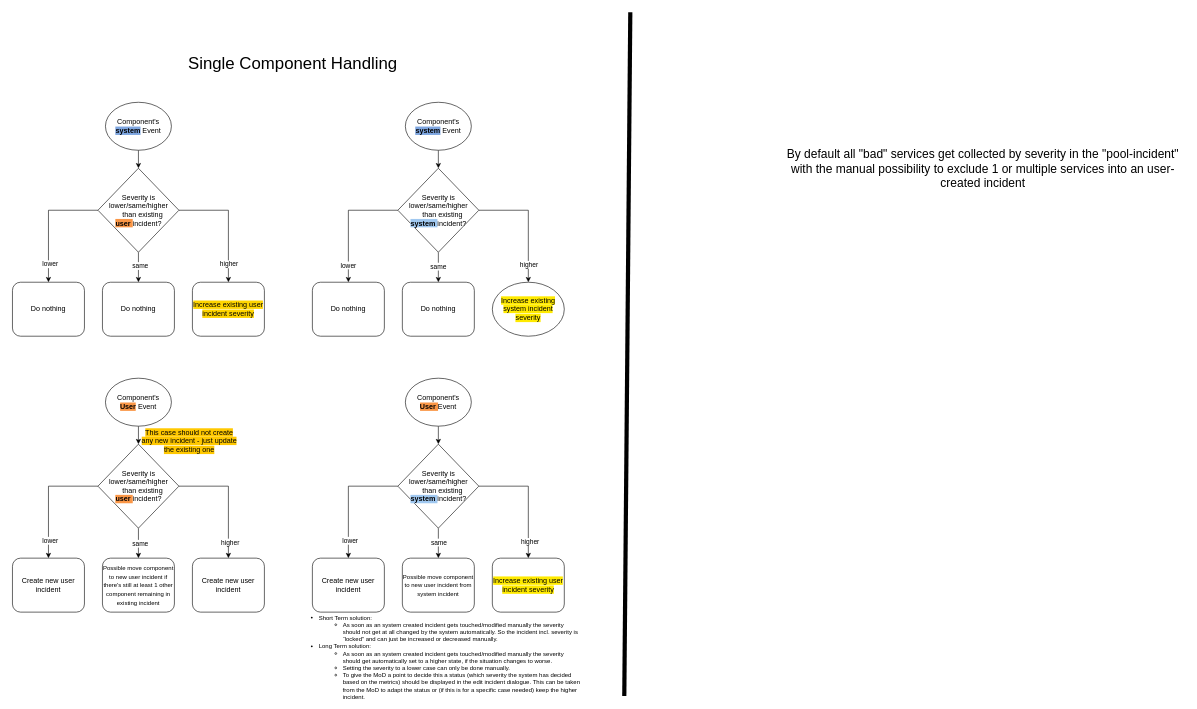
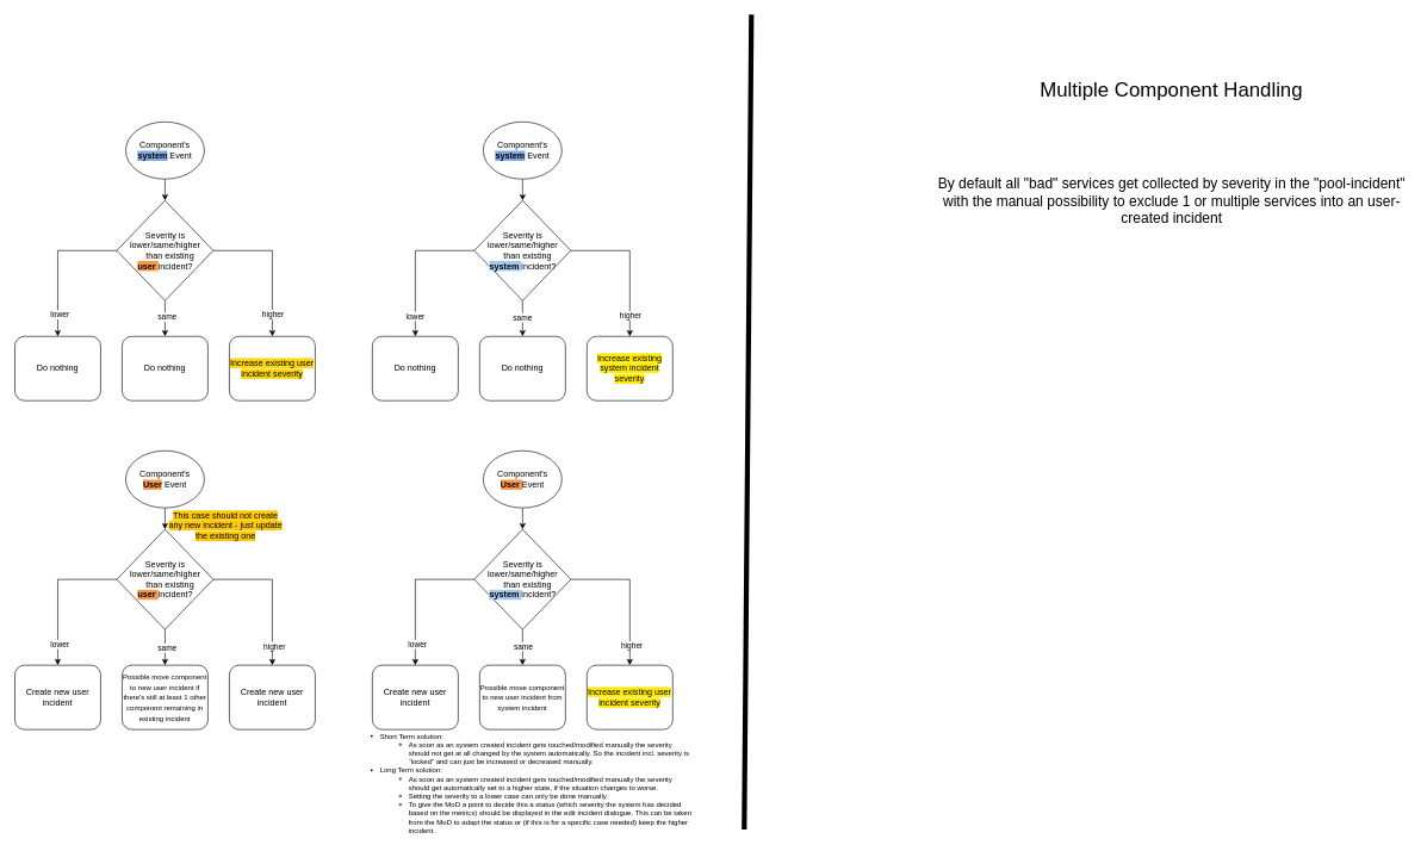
  <mxCell id="0" />
  <mxCell id="1" parent="0" />
  <mxCell id="2" style="edgeStyle=orthogonalEdgeStyle;rounded=0;orthogonalLoop=1;jettySize=auto;html=1;exitX=0.5;exitY=1;exitDx=0;exitDy=0;entryX=0.5;entryY=0;entryDx=0;entryDy=0;" parent="1" source="3" target="10" edge="1"><mxGeometry relative="1" as="geometry" /></mxCell>
  <mxCell id="3" value="Component's &lt;b&gt;&lt;span style=&quot;background-color: rgb(126, 166, 224);&quot;&gt;system&lt;/span&gt; &lt;/b&gt;Event" style="ellipse;whiteSpace=wrap;html=1;" parent="1" vertex="1"><mxGeometry x="175" y="170" width="110" height="80" as="geometry" /></mxCell>
  <mxCell id="4" style="edgeStyle=orthogonalEdgeStyle;rounded=0;orthogonalLoop=1;jettySize=auto;html=1;exitX=0.5;exitY=1;exitDx=0;exitDy=0;entryX=0.5;entryY=0;entryDx=0;entryDy=0;" parent="1" source="10" target="12" edge="1"><mxGeometry relative="1" as="geometry" /></mxCell>
  <mxCell id="5" value="same" style="edgeLabel;html=1;align=center;verticalAlign=middle;resizable=0;points=[];" parent="4" vertex="1" connectable="0"><mxGeometry x="-0.133" y="2" relative="1" as="geometry"><mxPoint as="offset" /></mxGeometry></mxCell>
  <mxCell id="6" style="edgeStyle=orthogonalEdgeStyle;rounded=0;orthogonalLoop=1;jettySize=auto;html=1;exitX=0;exitY=0.5;exitDx=0;exitDy=0;entryX=0.5;entryY=0;entryDx=0;entryDy=0;" parent="1" source="10" target="11" edge="1"><mxGeometry relative="1" as="geometry" /></mxCell>
  <mxCell id="7" value="&lt;div&gt;lower&lt;/div&gt;" style="edgeLabel;html=1;align=center;verticalAlign=middle;resizable=0;points=[];" parent="6" vertex="1" connectable="0"><mxGeometry x="0.687" y="2" relative="1" as="geometry"><mxPoint y="1" as="offset" /></mxGeometry></mxCell>
  <mxCell id="8" style="edgeStyle=orthogonalEdgeStyle;rounded=0;orthogonalLoop=1;jettySize=auto;html=1;exitX=1;exitY=0.5;exitDx=0;exitDy=0;entryX=0.5;entryY=0;entryDx=0;entryDy=0;" parent="1" source="10" target="13" edge="1"><mxGeometry relative="1" as="geometry" /></mxCell>
  <mxCell id="9" value="higher" style="edgeLabel;html=1;align=center;verticalAlign=middle;resizable=0;points=[];" parent="8" vertex="1" connectable="0"><mxGeometry x="0.687" relative="1" as="geometry"><mxPoint y="1" as="offset" /></mxGeometry></mxCell>
  <mxCell id="10" value="Severity is &#09;&lt;br&gt;lower/same/higher &lt;br&gt;&lt;span style=&quot;&quot;&gt;&lt;span style=&quot;white-space: pre;&quot;&gt;&amp;nbsp;&amp;nbsp;&amp;nbsp;&amp;nbsp;&lt;/span&gt;&lt;/span&gt;than existing &lt;br&gt;&lt;b&gt;&lt;span style=&quot;background-color: rgb(250 , 150 , 70)&quot;&gt;user &lt;/span&gt;&lt;/b&gt;incident?" style="rhombus;whiteSpace=wrap;html=1;" parent="1" vertex="1"><mxGeometry x="162.5" y="280" width="135" height="140" as="geometry" /></mxCell>
  <mxCell id="11" value="Do nothing" style="rounded=1;whiteSpace=wrap;html=1;" parent="1" vertex="1"><mxGeometry x="20" y="470" width="120" height="90" as="geometry" /></mxCell>
  <mxCell id="12" value="Do nothing" style="rounded=1;whiteSpace=wrap;html=1;" parent="1" vertex="1"><mxGeometry x="170" y="470" width="120" height="90" as="geometry" /></mxCell>
  <mxCell id="13" value="&lt;span style=&quot;background-color: rgb(255, 213, 0);&quot;&gt;Increase existing user incident severity&lt;/span&gt;" style="rounded=1;whiteSpace=wrap;html=1;" parent="1" vertex="1"><mxGeometry x="320" y="470" width="120" height="90" as="geometry" /></mxCell>
  <mxCell id="14" style="edgeStyle=orthogonalEdgeStyle;rounded=0;orthogonalLoop=1;jettySize=auto;html=1;exitX=0.5;exitY=1;exitDx=0;exitDy=0;entryX=0.5;entryY=0;entryDx=0;entryDy=0;" parent="1" source="15" target="22" edge="1"><mxGeometry relative="1" as="geometry" /></mxCell>
  <mxCell id="15" value="Component's &lt;b&gt;&lt;span style=&quot;background-color: rgb(126, 166, 224);&quot;&gt;system&lt;/span&gt; &lt;/b&gt;Event" style="ellipse;whiteSpace=wrap;html=1;" parent="1" vertex="1"><mxGeometry x="675" y="170" width="110" height="80" as="geometry" /></mxCell>
  <mxCell id="16" style="edgeStyle=orthogonalEdgeStyle;rounded=0;orthogonalLoop=1;jettySize=auto;html=1;exitX=0.5;exitY=1;exitDx=0;exitDy=0;entryX=0.5;entryY=0;entryDx=0;entryDy=0;" parent="1" source="22" target="24" edge="1"><mxGeometry relative="1" as="geometry" /></mxCell>
  <mxCell id="17" value="same" style="edgeLabel;html=1;align=center;verticalAlign=middle;resizable=0;points=[];" parent="16" vertex="1" connectable="0"><mxGeometry x="-0.067" y="-1" relative="1" as="geometry"><mxPoint as="offset" /></mxGeometry></mxCell>
  <mxCell id="18" style="edgeStyle=orthogonalEdgeStyle;rounded=0;orthogonalLoop=1;jettySize=auto;html=1;exitX=0;exitY=0.5;exitDx=0;exitDy=0;entryX=0.5;entryY=0;entryDx=0;entryDy=0;" parent="1" source="22" target="23" edge="1"><mxGeometry relative="1" as="geometry" /></mxCell>
  <mxCell id="19" value="lower" style="edgeLabel;html=1;align=center;verticalAlign=middle;resizable=0;points=[];" parent="18" vertex="1" connectable="0"><mxGeometry x="0.704" y="-1" relative="1" as="geometry"><mxPoint y="1" as="offset" /></mxGeometry></mxCell>
  <mxCell id="20" style="edgeStyle=orthogonalEdgeStyle;rounded=0;orthogonalLoop=1;jettySize=auto;html=1;exitX=1;exitY=0.5;exitDx=0;exitDy=0;entryX=0.5;entryY=0;entryDx=0;entryDy=0;" parent="1" source="22" target="25" edge="1"><mxGeometry relative="1" as="geometry" /></mxCell>
  <mxCell id="21" value="higher" style="edgeLabel;html=1;align=center;verticalAlign=middle;resizable=0;points=[];" parent="20" vertex="1" connectable="0"><mxGeometry x="0.72" relative="1" as="geometry"><mxPoint y="-1" as="offset" /></mxGeometry></mxCell>
  <mxCell id="22" value="Severity is &#09;&lt;br&gt;lower/same/higher &lt;br&gt;&lt;span style=&quot;&quot;&gt;&lt;span style=&quot;white-space: pre;&quot;&gt;&amp;nbsp;&amp;nbsp;&amp;nbsp;&amp;nbsp;&lt;/span&gt;&lt;/span&gt;than existing &lt;br&gt;&lt;b&gt;&lt;span style=&quot;background-color: rgb(160 , 200 , 240)&quot;&gt;system &lt;/span&gt;&lt;/b&gt;incident?" style="rhombus;whiteSpace=wrap;html=1;" parent="1" vertex="1"><mxGeometry x="662.5" y="280" width="135" height="140" as="geometry" /></mxCell>
  <mxCell id="23" value="Do nothing" style="rounded=1;whiteSpace=wrap;html=1;" parent="1" vertex="1"><mxGeometry x="520" y="470" width="120" height="90" as="geometry" /></mxCell>
  <mxCell id="24" value="Do nothing" style="rounded=1;whiteSpace=wrap;html=1;" parent="1" vertex="1"><mxGeometry x="670" y="470" width="120" height="90" as="geometry" /></mxCell>
- <mxCell id="25" value="&lt;span style=&quot;background-color: rgb(255, 234, 0);&quot;&gt;Increase existing system incident severity&lt;/span&gt;" style="ellipse;whiteSpace=wrap;html=1;" parent="1" vertex="1"><mxGeometry x="820" y="470" width="120" height="90" as="geometry" /></mxCell>
+ <mxCell id="25" value="&lt;span style=&quot;background-color: rgb(255, 234, 0);&quot;&gt;Increase existing system incident severity&lt;/span&gt;" style="rounded=1;whiteSpace=wrap;html=1;" parent="1" vertex="1"><mxGeometry x="820" y="470" width="120" height="90" as="geometry" /></mxCell>
  <mxCell id="26" style="edgeStyle=orthogonalEdgeStyle;rounded=0;orthogonalLoop=1;jettySize=auto;html=1;exitX=0.5;exitY=1;exitDx=0;exitDy=0;entryX=0.5;entryY=0;entryDx=0;entryDy=0;" parent="1" source="27" target="34" edge="1"><mxGeometry relative="1" as="geometry" /></mxCell>
  <mxCell id="27" value="Component's&lt;br&gt; &lt;b&gt;&lt;span style=&quot;background-color: rgb(250, 150, 70);&quot;&gt;User&lt;/span&gt; &lt;/b&gt;Event" style="ellipse;whiteSpace=wrap;html=1;" parent="1" vertex="1"><mxGeometry x="175" y="630" width="110" height="80" as="geometry" /></mxCell>
  <mxCell id="28" style="edgeStyle=orthogonalEdgeStyle;rounded=0;orthogonalLoop=1;jettySize=auto;html=1;exitX=0.5;exitY=1;exitDx=0;exitDy=0;entryX=0.5;entryY=0;entryDx=0;entryDy=0;" parent="1" source="34" target="36" edge="1"><mxGeometry relative="1" as="geometry" /></mxCell>
  <mxCell id="29" value="same" style="edgeLabel;html=1;align=center;verticalAlign=middle;resizable=0;points=[];" parent="28" vertex="1" connectable="0"><mxGeometry y="2" relative="1" as="geometry"><mxPoint as="offset" /></mxGeometry></mxCell>
  <mxCell id="30" style="edgeStyle=orthogonalEdgeStyle;rounded=0;orthogonalLoop=1;jettySize=auto;html=1;exitX=0;exitY=0.5;exitDx=0;exitDy=0;entryX=0.5;entryY=0;entryDx=0;entryDy=0;" parent="1" source="34" target="35" edge="1"><mxGeometry relative="1" as="geometry" /></mxCell>
  <mxCell id="31" value="lower" style="edgeLabel;html=1;align=center;verticalAlign=middle;resizable=0;points=[];" parent="30" vertex="1" connectable="0"><mxGeometry x="0.72" y="2" relative="1" as="geometry"><mxPoint y="-1" as="offset" /></mxGeometry></mxCell>
  <mxCell id="32" style="edgeStyle=orthogonalEdgeStyle;rounded=0;orthogonalLoop=1;jettySize=auto;html=1;exitX=1;exitY=0.5;exitDx=0;exitDy=0;entryX=0.5;entryY=0;entryDx=0;entryDy=0;" parent="1" source="34" target="37" edge="1"><mxGeometry relative="1" as="geometry" /></mxCell>
  <mxCell id="33" value="higher" style="edgeLabel;html=1;align=center;verticalAlign=middle;resizable=0;points=[];" parent="32" vertex="1" connectable="0"><mxGeometry x="0.704" y="2" relative="1" as="geometry"><mxPoint y="3" as="offset" /></mxGeometry></mxCell>
  <mxCell id="34" value="Severity is &#09;&lt;br&gt;lower/same/higher &lt;br&gt;&lt;span style=&quot;&quot;&gt;&lt;span style=&quot;white-space: pre;&quot;&gt;&amp;nbsp;&amp;nbsp;&amp;nbsp;&amp;nbsp;&lt;/span&gt;&lt;/span&gt;than existing &lt;br&gt;&lt;b&gt;&lt;span style=&quot;background-color: rgb(250 , 150 , 70)&quot;&gt;user &lt;/span&gt;&lt;/b&gt;incident?" style="rhombus;whiteSpace=wrap;html=1;" parent="1" vertex="1"><mxGeometry x="162.5" y="740" width="135" height="140" as="geometry" /></mxCell>
  <mxCell id="35" value="Create new user incident" style="rounded=1;whiteSpace=wrap;html=1;" parent="1" vertex="1"><mxGeometry x="20" y="930" width="120" height="90" as="geometry" /></mxCell>
  <mxCell id="36" value="&lt;font style=&quot;font-size: 10px&quot;&gt;Possible move component to new user incident if there's still at least 1 other component remaining in existing incident&lt;/font&gt;" style="rounded=1;whiteSpace=wrap;html=1;" parent="1" vertex="1"><mxGeometry x="170" y="930" width="120" height="90" as="geometry" /></mxCell>
  <mxCell id="37" value="Create new user incident" style="rounded=1;whiteSpace=wrap;html=1;" parent="1" vertex="1"><mxGeometry x="320" y="930" width="120" height="90" as="geometry" /></mxCell>
  <mxCell id="38" style="edgeStyle=orthogonalEdgeStyle;rounded=0;orthogonalLoop=1;jettySize=auto;html=1;exitX=0.5;exitY=1;exitDx=0;exitDy=0;entryX=0.5;entryY=0;entryDx=0;entryDy=0;" parent="1" source="39" target="46" edge="1"><mxGeometry relative="1" as="geometry" /></mxCell>
  <mxCell id="39" value="Component's&lt;br&gt; &lt;b&gt;&lt;span style=&quot;background-color: rgb(250, 150, 70);&quot;&gt;User &lt;/span&gt;&lt;/b&gt;Event" style="ellipse;whiteSpace=wrap;html=1;" parent="1" vertex="1"><mxGeometry x="675" y="630" width="110" height="80" as="geometry" /></mxCell>
  <mxCell id="40" style="edgeStyle=orthogonalEdgeStyle;rounded=0;orthogonalLoop=1;jettySize=auto;html=1;exitX=0.5;exitY=1;exitDx=0;exitDy=0;entryX=0.5;entryY=0;entryDx=0;entryDy=0;" parent="1" source="46" target="48" edge="1"><mxGeometry relative="1" as="geometry" /></mxCell>
  <mxCell id="41" value="same" style="edgeLabel;html=1;align=center;verticalAlign=middle;resizable=0;points=[];" parent="40" vertex="1" connectable="0"><mxGeometry x="-0.133" relative="1" as="geometry"><mxPoint y="1" as="offset" /></mxGeometry></mxCell>
  <mxCell id="42" style="edgeStyle=orthogonalEdgeStyle;rounded=0;orthogonalLoop=1;jettySize=auto;html=1;exitX=0;exitY=0.5;exitDx=0;exitDy=0;entryX=0.5;entryY=0;entryDx=0;entryDy=0;" parent="1" source="46" target="47" edge="1"><mxGeometry relative="1" as="geometry" /></mxCell>
  <mxCell id="43" value="lower" style="edgeLabel;html=1;align=center;verticalAlign=middle;resizable=0;points=[];" parent="42" vertex="1" connectable="0"><mxGeometry x="0.72" y="2" relative="1" as="geometry"><mxPoint y="-1" as="offset" /></mxGeometry></mxCell>
  <mxCell id="44" style="edgeStyle=orthogonalEdgeStyle;rounded=0;orthogonalLoop=1;jettySize=auto;html=1;exitX=1;exitY=0.5;exitDx=0;exitDy=0;entryX=0.5;entryY=0;entryDx=0;entryDy=0;" parent="1" source="46" target="49" edge="1"><mxGeometry relative="1" as="geometry" /></mxCell>
  <mxCell id="45" value="higher" style="edgeLabel;html=1;align=center;verticalAlign=middle;resizable=0;points=[];" parent="44" vertex="1" connectable="0"><mxGeometry x="0.704" y="2" relative="1" as="geometry"><mxPoint y="2" as="offset" /></mxGeometry></mxCell>
  <mxCell id="46" value="Severity is &#09;&lt;br&gt;lower/same/higher &lt;br&gt;&lt;span style=&quot;&quot;&gt;&lt;span style=&quot;white-space: pre;&quot;&gt;&amp;nbsp;&amp;nbsp;&amp;nbsp;&amp;nbsp;&lt;/span&gt;&lt;/span&gt;than existing &lt;br&gt;&lt;b&gt;&lt;span style=&quot;background-color: rgb(160 , 200 , 240)&quot;&gt;system &lt;/span&gt;&lt;/b&gt;incident?" style="rhombus;whiteSpace=wrap;html=1;" parent="1" vertex="1"><mxGeometry x="662.5" y="740" width="135" height="140" as="geometry" /></mxCell>
  <mxCell id="47" value="Create new user incident" style="rounded=1;whiteSpace=wrap;html=1;" parent="1" vertex="1"><mxGeometry x="520" y="930" width="120" height="90" as="geometry" /></mxCell>
  <mxCell id="48" value="&lt;font style=&quot;font-size: 10px&quot;&gt;Possible move component to new user incident from system incident&lt;/font&gt;" style="rounded=1;whiteSpace=wrap;html=1;" parent="1" vertex="1"><mxGeometry x="670" y="930" width="120" height="90" as="geometry" /></mxCell>
  <mxCell id="49" value="&lt;span style=&quot;color: rgb(0, 0, 0); font-family: Helvetica; font-size: 12px; font-style: normal; font-variant-ligatures: normal; font-variant-caps: normal; font-weight: 400; letter-spacing: normal; orphans: 2; text-align: center; text-indent: 0px; text-transform: none; widows: 2; word-spacing: 0px; -webkit-text-stroke-width: 0px; background-color: rgb(255, 234, 0); text-decoration-thickness: initial; text-decoration-style: initial; text-decoration-color: initial; float: none; display: inline !important;&quot;&gt;Increase existing user incident severity&lt;/span&gt;" style="rounded=1;whiteSpace=wrap;html=1;" parent="1" vertex="1"><mxGeometry x="820" y="930" width="120" height="90" as="geometry" /></mxCell>
  <mxCell id="50" value="&lt;span style=&quot;background-color: rgb(255, 200, 0);&quot;&gt;This case should not create any new incident - just update the existing one&lt;/span&gt;" style="text;html=1;strokeColor=none;fillColor=none;align=center;verticalAlign=middle;whiteSpace=wrap;rounded=0;" parent="1" vertex="1"><mxGeometry x="230" y="720" width="170" height="30" as="geometry" /></mxCell>
  <mxCell id="51" value="&lt;ul style=&quot;margin-bottom: 0cm; text-align: start; margin-top: 0cm; font-size: 10px;&quot; type=&quot;disc&quot;&gt;&lt;li style=&quot;margin: 0cm; font-family: Calibri, sans-serif;&quot; class=&quot;MsoListParagraph&quot;&gt;Short Term solution:&lt;/li&gt;&lt;ul style=&quot;margin-bottom: 0cm; margin-top: 0cm;&quot; type=&quot;circle&quot;&gt;&lt;li style=&quot;margin: 0cm; font-family: Calibri, sans-serif;&quot; class=&quot;MsoListParagraph&quot;&gt;&lt;span lang=&quot;EN-US&quot;&gt;As soon as an system created incident gets touched/modified manually the severity should not get at all changed by the system automatically. So the incident incl. severity is “locked” and can just be increased or decreased manually.&lt;/span&gt;&lt;/li&gt;&lt;/ul&gt;&lt;li style=&quot;margin: 0cm; font-family: Calibri, sans-serif;&quot; class=&quot;MsoListParagraph&quot;&gt;&lt;span lang=&quot;EN-US&quot;&gt;Long Term solution:&lt;/span&gt;&lt;/li&gt;&lt;ul style=&quot;margin-bottom: 0cm; margin-top: 0cm;&quot; type=&quot;circle&quot;&gt;&lt;li style=&quot;margin: 0cm; font-family: Calibri, sans-serif;&quot; class=&quot;MsoListParagraph&quot;&gt;&lt;span lang=&quot;EN-US&quot;&gt;As soon as an system created incident gets touched/modified manually the severity should get automatically set to a higher state, if the situation changes to worse.&lt;/span&gt;&lt;/li&gt;&lt;li style=&quot;margin: 0cm; font-family: Calibri, sans-serif;&quot; class=&quot;MsoListParagraph&quot;&gt;&lt;span lang=&quot;EN-US&quot;&gt;Setting the severity to a lower case can only be done manually.&lt;/span&gt;&lt;/li&gt;&lt;li style=&quot;margin: 0cm; font-family: Calibri, sans-serif;&quot; class=&quot;MsoListParagraph&quot;&gt;&lt;span lang=&quot;EN-US&quot;&gt;To give the MoD a point to decide this a status (which severity the system has decided based on the metrics) should be displayed in the edit incident dialogue. This can be taken from the MoD to adapt the status or (if this is for a specific case needed) keep the higher incident.&lt;/span&gt;&lt;/li&gt;&lt;/ul&gt;&lt;/ul&gt;" style="text;html=1;strokeColor=none;fillColor=none;align=center;verticalAlign=middle;whiteSpace=wrap;rounded=0;" parent="1" vertex="1"><mxGeometry x="490" y="1080" width="480" height="30" as="geometry" /></mxCell>
- <mxCell id="52" value="&lt;font style=&quot;font-size: 28px;&quot;&gt;Single Component Handling&lt;/font&gt;" style="text;html=1;strokeColor=none;fillColor=none;align=center;verticalAlign=middle;whiteSpace=wrap;rounded=0;" parent="1" vertex="1"><mxGeometry x="250" y="90" width="475" height="30" as="geometry" /></mxCell>
+ <mxCell id="53" value="&lt;font style=&quot;font-size: 28px;&quot;&gt;Multiple Component Handling&lt;/font&gt;" style="text;html=1;strokeColor=none;fillColor=none;align=center;verticalAlign=middle;whiteSpace=wrap;rounded=0;" parent="1" vertex="1"><mxGeometry x="1400" y="110" width="475" height="30" as="geometry" /></mxCell>
  <mxCell id="54" value="" style="endArrow=none;html=1;rounded=0;strokeWidth=7;" parent="1" edge="1"><mxGeometry width="50" height="50" relative="1" as="geometry"><mxPoint x="1040" y="1160" as="sourcePoint" /><mxPoint x="1050" y="20" as="targetPoint" /></mxGeometry></mxCell>
  <mxCell id="55" value="&lt;font style=&quot;font-size: 20px;&quot;&gt;By default all &quot;bad&quot; services get collected by severity in the &quot;pool-incident&quot; with the manual possibility to exclude 1 or multiple services into an user-created incident&lt;/font&gt;" style="text;html=1;strokeColor=none;fillColor=none;align=center;verticalAlign=middle;whiteSpace=wrap;rounded=0;" parent="1" vertex="1"><mxGeometry x="1302.5" y="170" width="670" height="220" as="geometry" /></mxCell>
